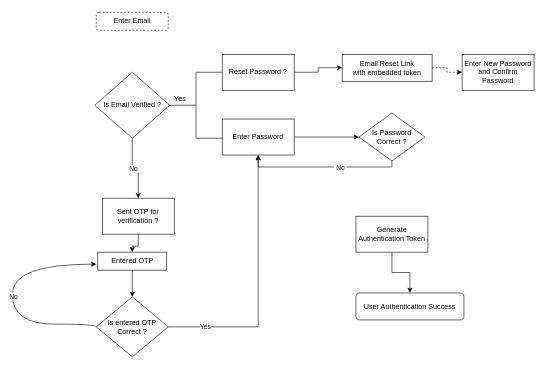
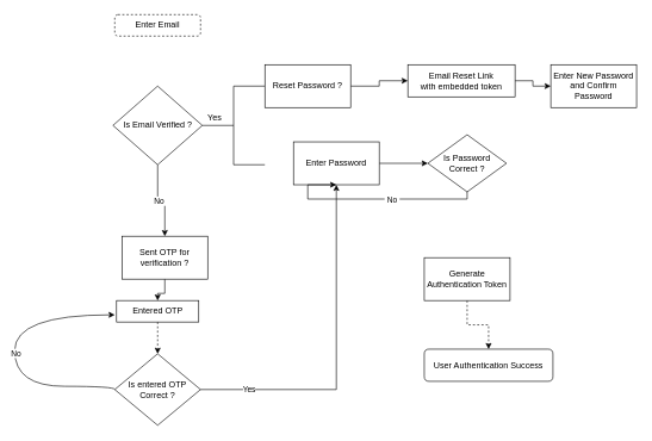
  <mxCell id="0" />
  <mxCell id="1" parent="0" />
  <mxCell id="2" value="Enter Email" style="rounded=1;whiteSpace=wrap;html=1;dashed=1;" vertex="1" parent="1"><mxGeometry x="160" y="20" width="120" height="30" as="geometry" /></mxCell>
  <mxCell id="3" value="" style="edgeStyle=orthogonalEdgeStyle;rounded=0;orthogonalLoop=1;jettySize=auto;html=1;" edge="1" parent="1" source="5" target="9"><mxGeometry relative="1" as="geometry" /></mxCell>
  <mxCell id="4" value="&amp;nbsp;No&amp;nbsp;" style="edgeLabel;html=1;align=center;verticalAlign=middle;resizable=0;points=[];" vertex="1" connectable="0" parent="3"><mxGeometry x="-0.074" relative="1" as="geometry"><mxPoint as="offset" /></mxGeometry></mxCell>
  <mxCell id="5" value="Is Email Verified ?" style="rhombus;whiteSpace=wrap;html=1;movable=1;resizable=1;rotatable=1;deletable=1;editable=1;locked=0;connectable=1;" vertex="1" parent="1"><mxGeometry x="157.5" y="120" width="125" height="110" as="geometry" /></mxCell>
  <mxCell id="6" value="" style="edgeStyle=orthogonalEdgeStyle;rounded=0;orthogonalLoop=1;jettySize=auto;html=1;" edge="1" parent="1" source="7" target="19"><mxGeometry relative="1" as="geometry" /></mxCell>
- <mxCell id="7" value="Enter Password" style="whiteSpace=wrap;html=1;movable=1;resizable=1;rotatable=1;deletable=1;editable=1;locked=0;connectable=1;rounded=0;" vertex="1" parent="1"><mxGeometry x="370" y="198" width="120" height="60" as="geometry" /></mxCell>
+ <mxCell id="7" value="Enter Password" style="whiteSpace=wrap;html=1;movable=1;resizable=1;rotatable=1;deletable=1;editable=1;locked=0;connectable=1;rounded=0;" vertex="1" parent="1"><mxGeometry x="410" y="198" width="120" height="60" as="geometry" /></mxCell>
  <mxCell id="8" value="" style="edgeStyle=orthogonalEdgeStyle;rounded=0;orthogonalLoop=1;jettySize=auto;html=1;" edge="1" parent="1" source="9" target="16"><mxGeometry relative="1" as="geometry" /></mxCell>
  <mxCell id="9" value="Sent OTP for verification ?" style="whiteSpace=wrap;html=1;" vertex="1" parent="1"><mxGeometry x="170" y="330" width="120" height="60" as="geometry" /></mxCell>
  <mxCell id="10" style="edgeStyle=orthogonalEdgeStyle;rounded=0;orthogonalLoop=1;jettySize=auto;html=1;exitX=1;exitY=0.5;exitDx=0;exitDy=0;entryX=0.5;entryY=1;entryDx=0;entryDy=0;" edge="1" parent="1" source="14" target="7"><mxGeometry relative="1" as="geometry" /></mxCell>
  <mxCell id="11" value="Yes" style="edgeLabel;html=1;align=center;verticalAlign=middle;resizable=0;points=[];" vertex="1" connectable="0" parent="10"><mxGeometry x="-0.719" y="1" relative="1" as="geometry"><mxPoint as="offset" /></mxGeometry></mxCell>
  <mxCell id="12" style="edgeStyle=orthogonalEdgeStyle;rounded=0;orthogonalLoop=1;jettySize=auto;html=1;curved=1;exitX=0;exitY=0.5;exitDx=0;exitDy=0;" edge="1" parent="1" source="14"><mxGeometry relative="1" as="geometry"><mxPoint x="160" y="440" as="targetPoint" /><Array as="points"><mxPoint x="160" y="540" /><mxPoint x="20" y="540" /><mxPoint x="20" y="440" /></Array></mxGeometry></mxCell>
  <mxCell id="13" value="&amp;nbsp;No&amp;nbsp;" style="edgeLabel;html=1;align=center;verticalAlign=middle;resizable=0;points=[];" vertex="1" connectable="0" parent="12"><mxGeometry x="-0.009" y="-1" relative="1" as="geometry"><mxPoint as="offset" /></mxGeometry></mxCell>
  <mxCell id="14" value="Is entered OTP Correct ?" style="rhombus;whiteSpace=wrap;html=1;movable=0;resizable=0;rotatable=0;deletable=0;editable=0;locked=1;connectable=0;" vertex="1" parent="1"><mxGeometry x="160" y="494.5" width="120" height="100" as="geometry" /></mxCell>
- <mxCell id="15" value="" style="edgeStyle=orthogonalEdgeStyle;rounded=0;orthogonalLoop=1;jettySize=auto;html=1;" edge="1" parent="1" source="16" target="14"><mxGeometry relative="1" as="geometry" /></mxCell>
+ <mxCell id="15" value="" style="edgeStyle=orthogonalEdgeStyle;rounded=0;orthogonalLoop=1;jettySize=auto;html=1;dashed=1;" edge="1" parent="1" source="16" target="14"><mxGeometry relative="1" as="geometry" /></mxCell>
  <mxCell id="16" value="Entered OTP" style="whiteSpace=wrap;html=1;" vertex="1" parent="1"><mxGeometry x="162.5" y="420" width="115" height="30" as="geometry" /></mxCell>
  <mxCell id="17" style="edgeStyle=orthogonalEdgeStyle;rounded=0;orthogonalLoop=1;jettySize=auto;html=1;entryX=0.5;entryY=1;entryDx=0;entryDy=0;exitX=0.378;exitY=0.87;exitDx=0;exitDy=0;exitPerimeter=0;" edge="1" parent="1" source="19" target="7"><mxGeometry relative="1" as="geometry"><mxPoint x="653" y="278" as="sourcePoint" /><mxPoint x="438" y="288" as="targetPoint" /><Array as="points"><mxPoint x="640" y="248" /><mxPoint x="653" y="248" /><mxPoint x="653" y="278" /><mxPoint x="430" y="278" /></Array></mxGeometry></mxCell>
  <mxCell id="18" value="&amp;nbsp;&lt;font style=&quot;font-size: 11px;&quot;&gt;No&amp;nbsp;&lt;/font&gt;" style="edgeLabel;html=1;align=center;verticalAlign=middle;resizable=0;points=[];" vertex="1" connectable="0" parent="17"><mxGeometry x="-0.053" y="1" relative="1" as="geometry"><mxPoint as="offset" /></mxGeometry></mxCell>
  <mxCell id="19" value="Is Password Correct ?" style="rhombus;whiteSpace=wrap;html=1;" vertex="1" parent="1"><mxGeometry x="598" y="188" width="110" height="80" as="geometry" /></mxCell>
- <mxCell id="20" value="" style="edgeStyle=orthogonalEdgeStyle;rounded=0;orthogonalLoop=1;jettySize=auto;html=1;" edge="1" parent="1" source="21" target="22"><mxGeometry relative="1" as="geometry" /></mxCell>
+ <mxCell id="20" value="" style="edgeStyle=orthogonalEdgeStyle;rounded=0;orthogonalLoop=1;jettySize=auto;html=1;dashed=1;" edge="1" parent="1" source="21" target="22"><mxGeometry relative="1" as="geometry" /></mxCell>
  <mxCell id="21" value="Generate Authentication Token" style="whiteSpace=wrap;html=1;" vertex="1" parent="1"><mxGeometry x="593" y="360" width="120" height="60" as="geometry" /></mxCell>
  <mxCell id="22" value="User Authentication Success" style="rounded=1;whiteSpace=wrap;html=1;" vertex="1" parent="1"><mxGeometry x="593" y="488" width="180" height="45" as="geometry" /></mxCell>
  <mxCell id="23" value="" style="strokeWidth=1;html=1;shape=mxgraph.flowchart.annotation_2;align=left;labelPosition=right;pointerEvents=1;fillColor=default;movable=1;resizable=1;rotatable=1;deletable=1;editable=1;locked=0;connectable=1;" vertex="1" parent="1"><mxGeometry x="282.5" y="120" width="87.5" height="110" as="geometry" /></mxCell>
  <mxCell id="24" value="" style="edgeStyle=orthogonalEdgeStyle;rounded=0;orthogonalLoop=1;jettySize=auto;html=1;" edge="1" parent="1" source="25" target="28"><mxGeometry relative="1" as="geometry" /></mxCell>
  <mxCell id="25" value="Reset Password ?" style="whiteSpace=wrap;html=1;movable=1;resizable=1;rotatable=1;deletable=1;editable=1;locked=0;connectable=1;" vertex="1" parent="1"><mxGeometry x="370" y="90" width="120" height="60" as="geometry" /></mxCell>
  <mxCell id="26" value="Yes" style="text;html=1;strokeColor=none;fillColor=none;align=center;verticalAlign=middle;whiteSpace=wrap;rounded=0;" vertex="1" parent="1"><mxGeometry x="270" y="150" width="60" height="30" as="geometry" /></mxCell>
- <mxCell id="27" value="" style="edgeStyle=orthogonalEdgeStyle;rounded=0;orthogonalLoop=1;jettySize=auto;html=1;dashed=1;" edge="1" parent="1" source="28" target="29"><mxGeometry relative="1" as="geometry" /></mxCell>
+ <mxCell id="27" value="" style="edgeStyle=orthogonalEdgeStyle;rounded=0;orthogonalLoop=1;jettySize=auto;html=1;" edge="1" parent="1" source="28" target="29"><mxGeometry relative="1" as="geometry" /></mxCell>
  <mxCell id="28" value="Email Reset Link with&amp;nbsp;embedded token" style="whiteSpace=wrap;html=1;" vertex="1" parent="1"><mxGeometry x="570" y="90" width="150" height="45" as="geometry" /></mxCell>
  <mxCell id="29" value="Enter New Password and Confirm Password" style="whiteSpace=wrap;html=1;" vertex="1" parent="1"><mxGeometry x="770" y="90" width="120" height="60" as="geometry" /></mxCell>
